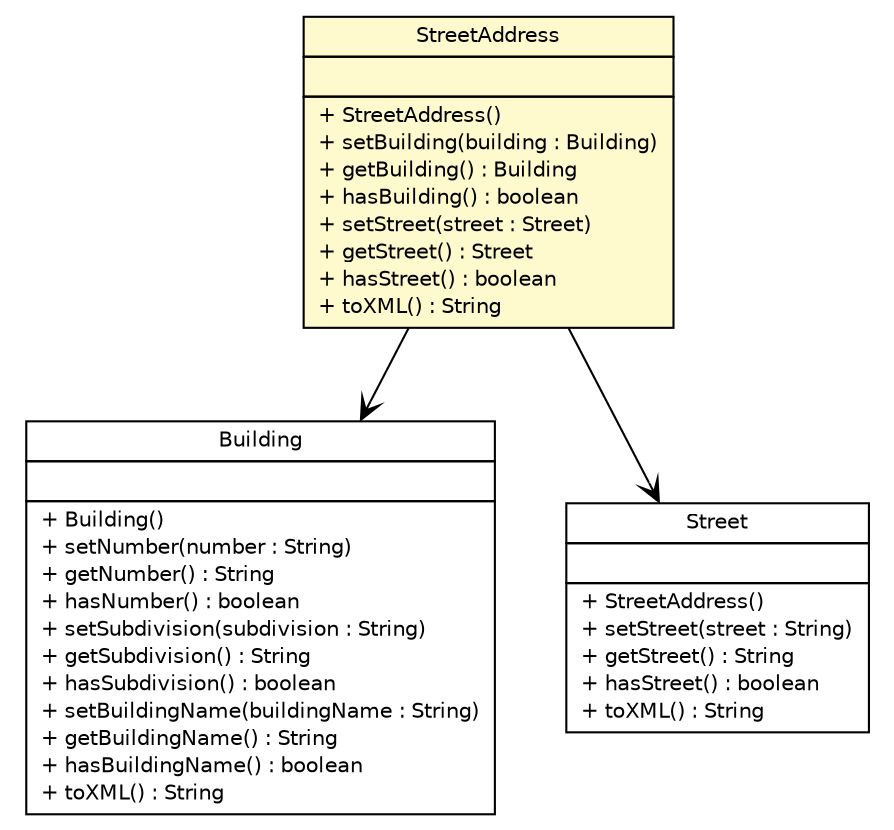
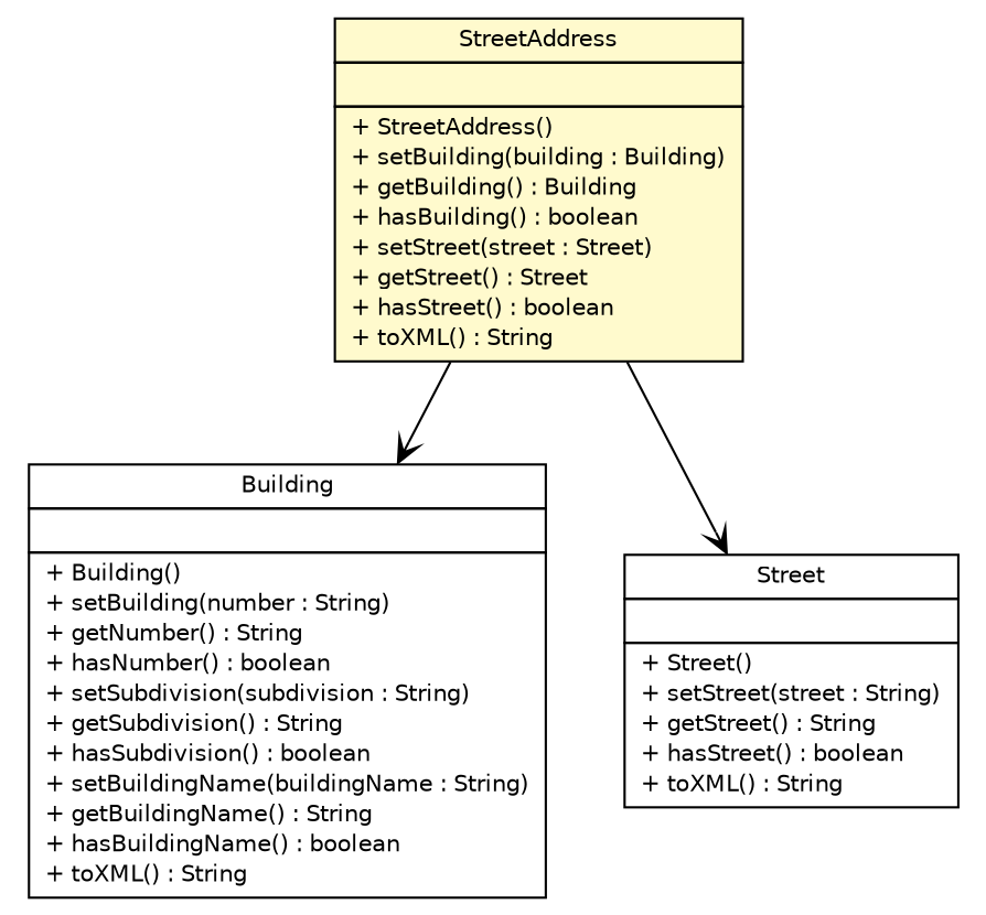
  digraph {
    nodesep=0.25
    ranksep=0.5
    node [fontcolor=black fontname=Helvetica fontsize=10.0 shape=plaintext]
    edge [arrowhead=open color=black fontcolor=black fontname=Helvetica fontsize=10.0 headport=p labelfontname=Helvetica labelfontsize=10 tailport=p]
-   n1 [label=<<table title="nl.geozet.openls.databinding.openls.Building" border="0" cellborder="1" cellspacing="0" cellpadding="2" port="p" href="./Building.html"> 		<tr><td><table border="0" cellspacing="0" cellpadding="1"> <tr><td align="center" balign="center"> Building </td></tr> 		</table></td></tr> 		<tr><td><table border="0" cellspacing="0" cellpadding="1"> <tr><td align="left" balign="left">  </td></tr> 		</table></td></tr> 		<tr><td><table border="0" cellspacing="0" cellpadding="1"> <tr><td align="left" balign="left"> + Building() </td></tr> <tr><td align="left" balign="left"> + setNumber(number : String) </td></tr> <tr><td align="left" balign="left"> + getNumber() : String </td></tr> <tr><td align="left" balign="left"> + hasNumber() : boolean </td></tr> <tr><td align="left" balign="left"> + setSubdivision(subdivision : String) </td></tr> <tr><td align="left" balign="left"> + getSubdivision() : String </td></tr> <tr><td align="left" balign="left"> + hasSubdivision() : boolean </td></tr> <tr><td align="left" balign="left"> + setBuildingName(buildingName : String) </td></tr> <tr><td align="left" balign="left"> + getBuildingName() : String </td></tr> <tr><td align="left" balign="left"> + hasBuildingName() : boolean </td></tr> <tr><td align="left" balign="left"> + toXML() : String </td></tr> 		</table></td></tr> 		</table>>]
+   n1 [label=<<table title="nl.geozet.openls.databinding.openls.Building" border="0" cellborder="1" cellspacing="0" cellpadding="2" port="p" href="./Building.html"> 		<tr><td><table border="0" cellspacing="0" cellpadding="1"> <tr><td align="center" balign="center"> Building </td></tr> 		</table></td></tr> 		<tr><td><table border="0" cellspacing="0" cellpadding="1"> <tr><td align="left" balign="left">  </td></tr> 		</table></td></tr> 		<tr><td><table border="0" cellspacing="0" cellpadding="1"> <tr><td align="left" balign="left"> + Building() </td></tr> <tr><td align="left" balign="left"> + setBuilding(number : String) </td></tr> <tr><td align="left" balign="left"> + getNumber() : String </td></tr> <tr><td align="left" balign="left"> + hasNumber() : boolean </td></tr> <tr><td align="left" balign="left"> + setSubdivision(subdivision : String) </td></tr> <tr><td align="left" balign="left"> + getSubdivision() : String </td></tr> <tr><td align="left" balign="left"> + hasSubdivision() : boolean </td></tr> <tr><td align="left" balign="left"> + setBuildingName(buildingName : String) </td></tr> <tr><td align="left" balign="left"> + getBuildingName() : String </td></tr> <tr><td align="left" balign="left"> + hasBuildingName() : boolean </td></tr> <tr><td align="left" balign="left"> + toXML() : String </td></tr> 		</table></td></tr> 		</table>>]
    n2 [label=<<table title="nl.geozet.openls.databinding.openls.StreetAddress" border="0" cellborder="1" cellspacing="0" cellpadding="2" port="p" bgcolor="lemonChiffon" href="./StreetAddress.html"> 		<tr><td><table border="0" cellspacing="0" cellpadding="1"> <tr><td align="center" balign="center"> StreetAddress </td></tr> 		</table></td></tr> 		<tr><td><table border="0" cellspacing="0" cellpadding="1"> <tr><td align="left" balign="left">  </td></tr> 		</table></td></tr> 		<tr><td><table border="0" cellspacing="0" cellpadding="1"> <tr><td align="left" balign="left"> + StreetAddress() </td></tr> <tr><td align="left" balign="left"> + setBuilding(building : Building) </td></tr> <tr><td align="left" balign="left"> + getBuilding() : Building </td></tr> <tr><td align="left" balign="left"> + hasBuilding() : boolean </td></tr> <tr><td align="left" balign="left"> + setStreet(street : Street) </td></tr> <tr><td align="left" balign="left"> + getStreet() : Street </td></tr> <tr><td align="left" balign="left"> + hasStreet() : boolean </td></tr> <tr><td align="left" balign="left"> + toXML() : String </td></tr> 		</table></td></tr> 		</table>>]
-   n3 [label=<<table title="nl.geozet.openls.databinding.openls.Street" border="0" cellborder="1" cellspacing="0" cellpadding="2" port="p" href="./Street.html"> 		<tr><td><table border="0" cellspacing="0" cellpadding="1"> <tr><td align="center" balign="center"> Street </td></tr> 		</table></td></tr> 		<tr><td><table border="0" cellspacing="0" cellpadding="1"> <tr><td align="left" balign="left">  </td></tr> 		</table></td></tr> 		<tr><td><table border="0" cellspacing="0" cellpadding="1"> <tr><td align="left" balign="left"> + StreetAddress() </td></tr> <tr><td align="left" balign="left"> + setStreet(street : String) </td></tr> <tr><td align="left" balign="left"> + getStreet() : String </td></tr> <tr><td align="left" balign="left"> + hasStreet() : boolean </td></tr> <tr><td align="left" balign="left"> + toXML() : String </td></tr> 		</table></td></tr> 		</table>>]
+   n3 [label=<<table title="nl.geozet.openls.databinding.openls.Street" border="0" cellborder="1" cellspacing="0" cellpadding="2" port="p" href="./Street.html"> 		<tr><td><table border="0" cellspacing="0" cellpadding="1"> <tr><td align="center" balign="center"> Street </td></tr> 		</table></td></tr> 		<tr><td><table border="0" cellspacing="0" cellpadding="1"> <tr><td align="left" balign="left">  </td></tr> 		</table></td></tr> 		<tr><td><table border="0" cellspacing="0" cellpadding="1"> <tr><td align="left" balign="left"> + Street() </td></tr> <tr><td align="left" balign="left"> + setStreet(street : String) </td></tr> <tr><td align="left" balign="left"> + getStreet() : String </td></tr> <tr><td align="left" balign="left"> + hasStreet() : boolean </td></tr> <tr><td align="left" balign="left"> + toXML() : String </td></tr> 		</table></td></tr> 		</table>>]
    n2 -> n1
    n2 -> n3
  }
